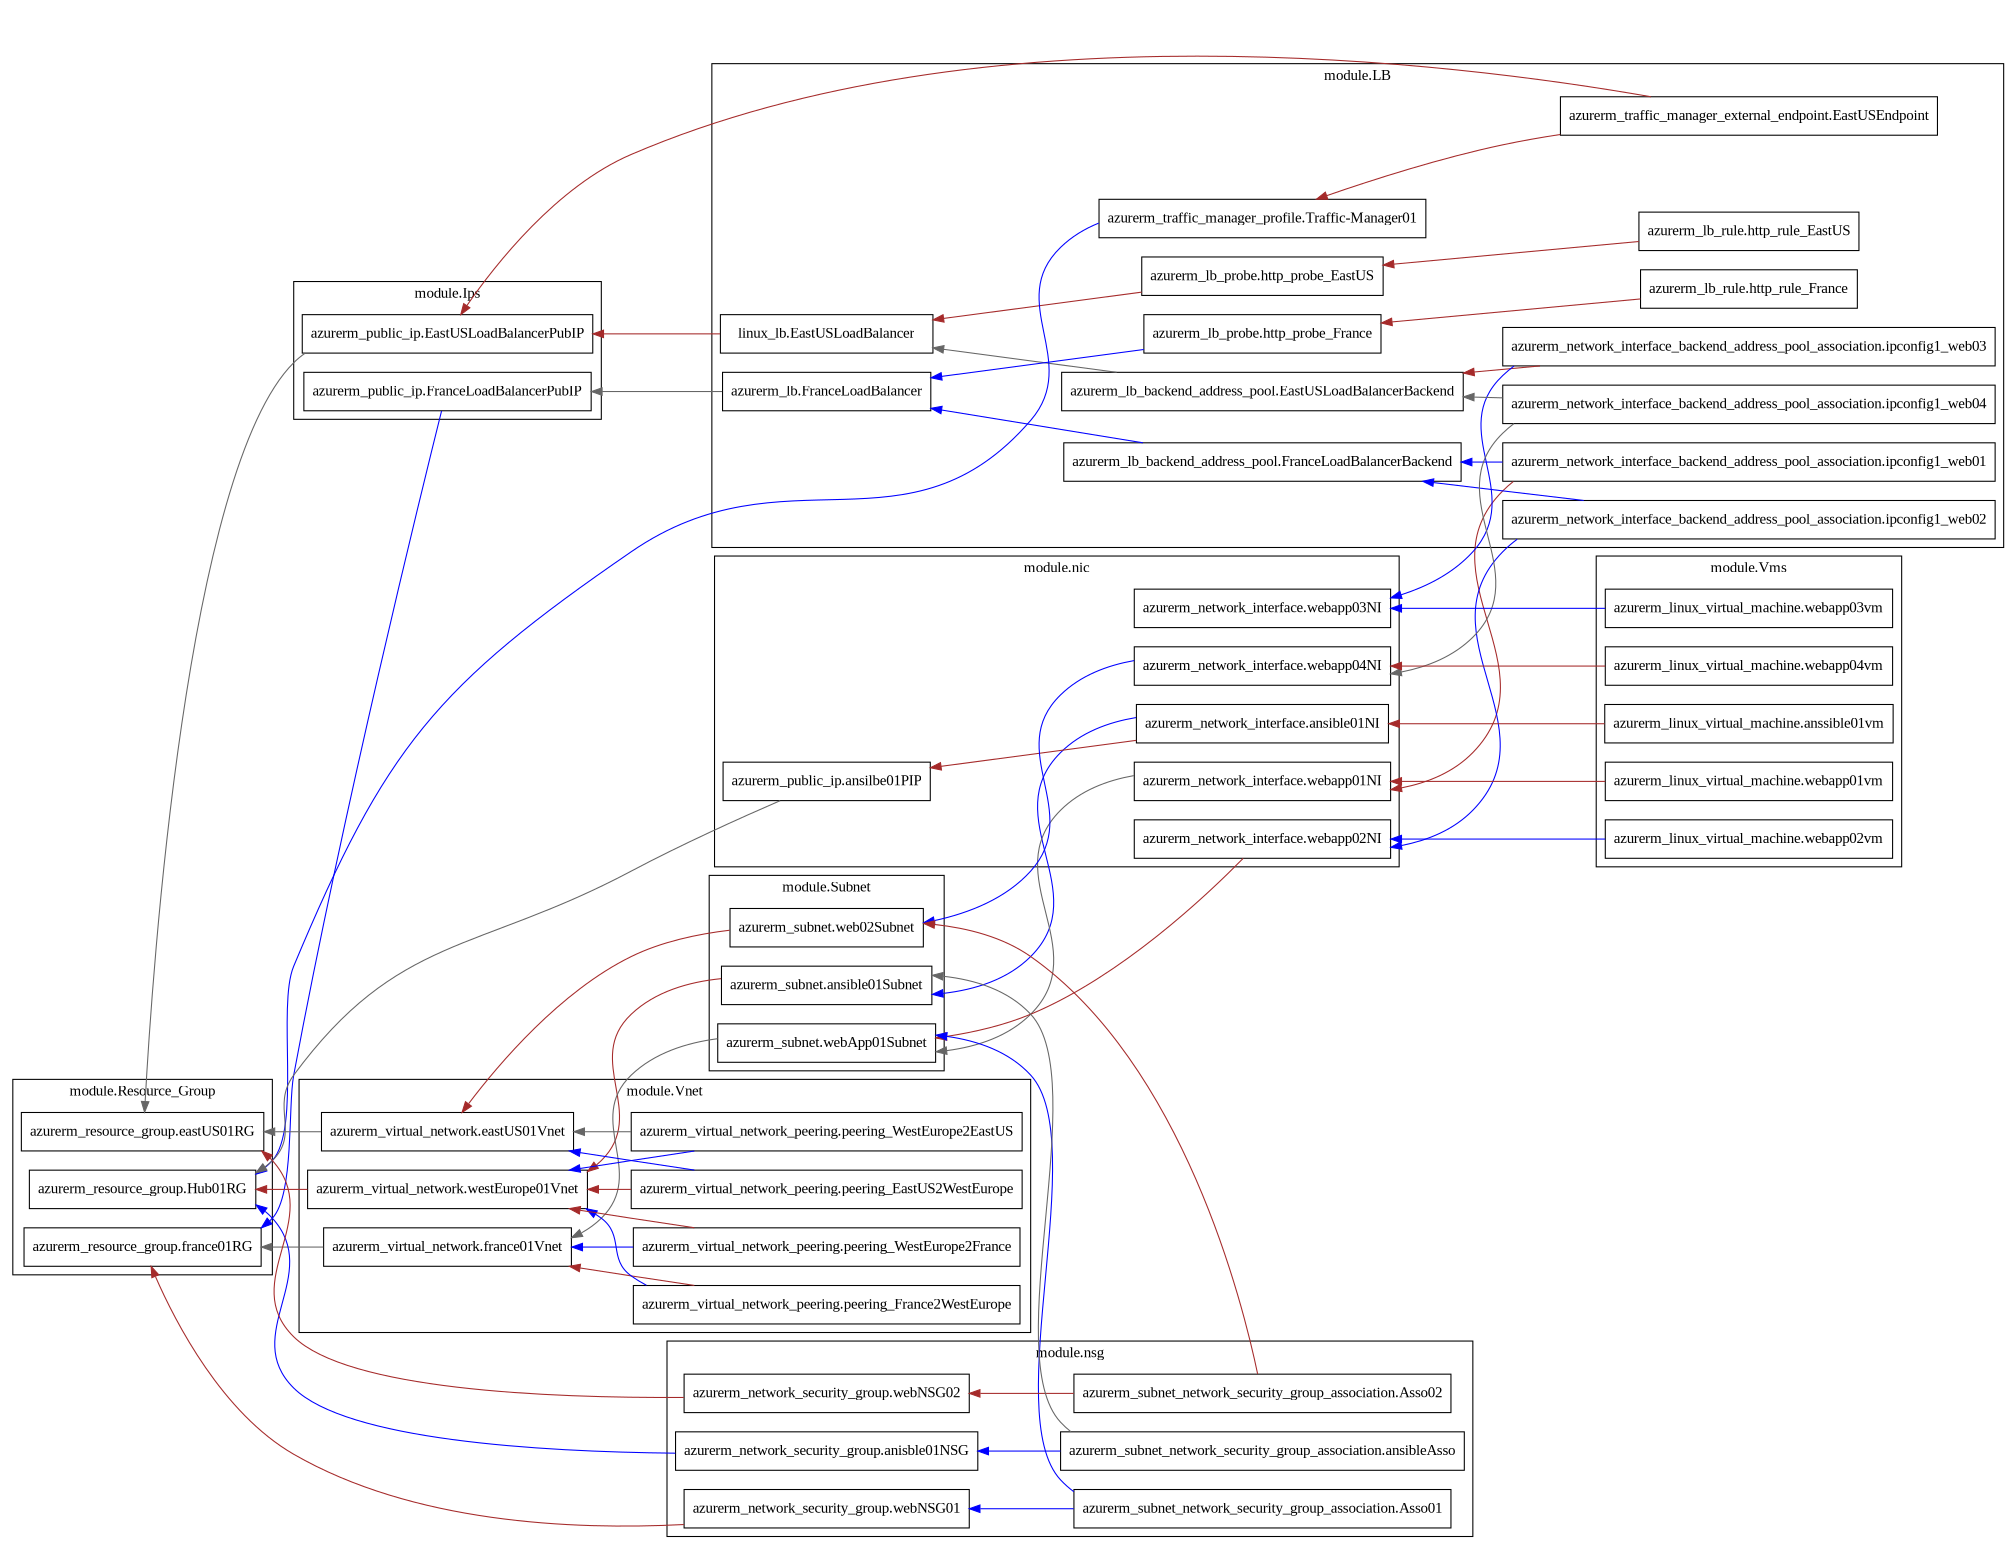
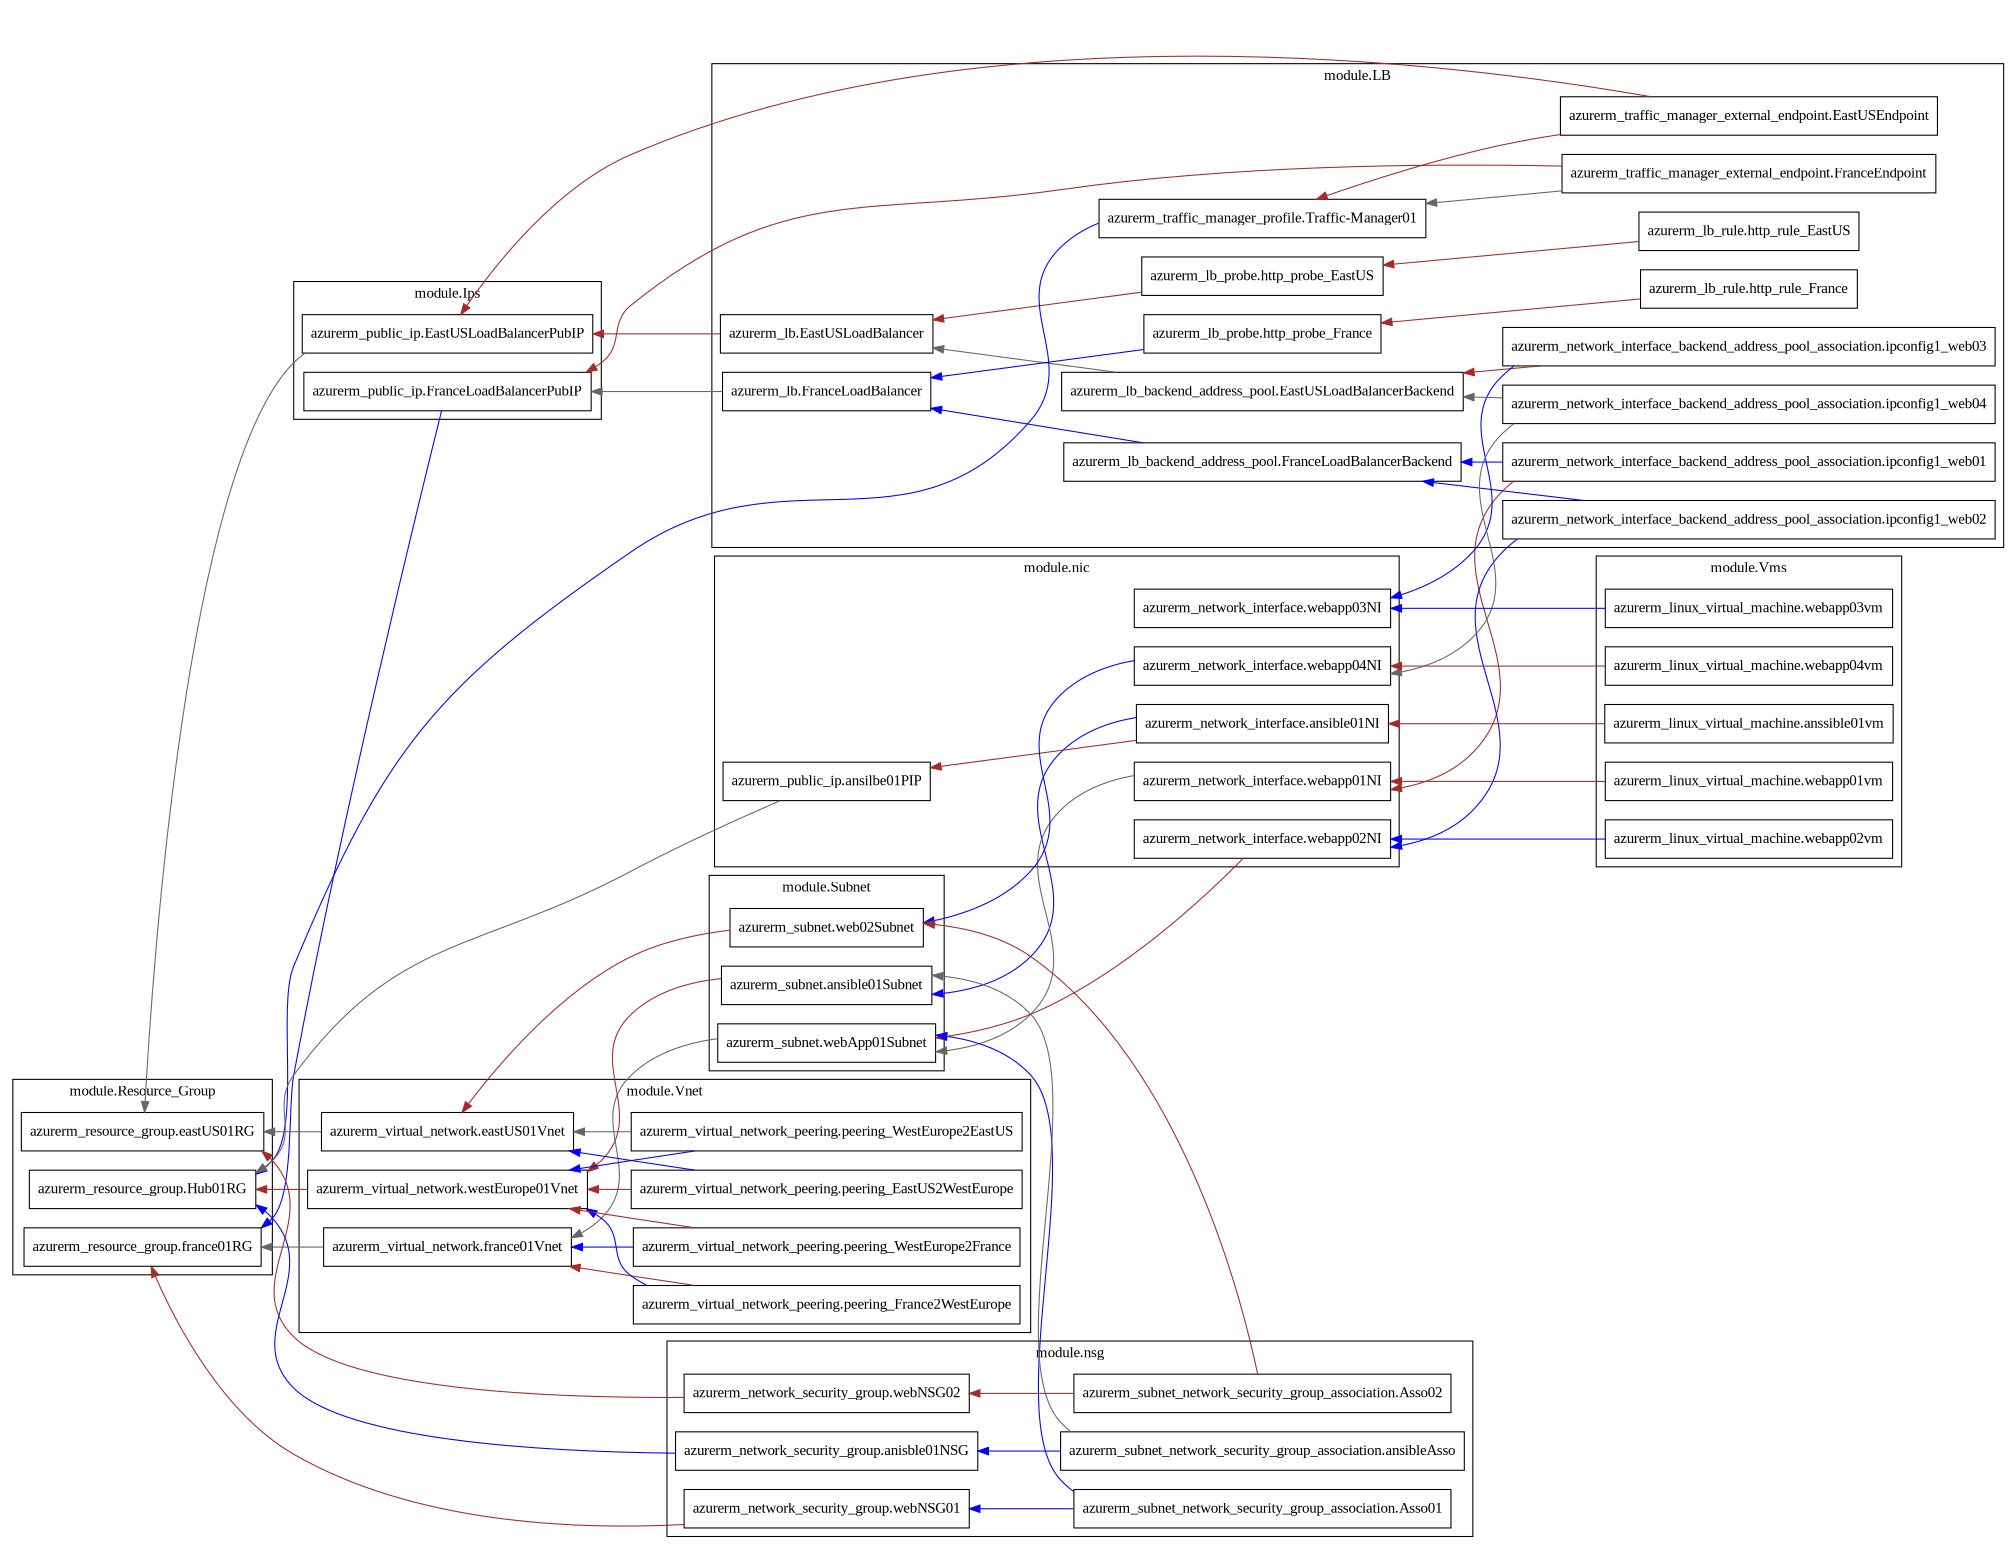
  digraph {
    fontname="Liberation Serif"
    rankdir=RL
    node [fontname="Liberation Serif" shape=rect]
    edge [color=brown fontname="Liberation Serif"]
    n1 [label="azurerm_public_ip.EastUSLoadBalancerPubIP"]
    n2 [label="azurerm_public_ip.FranceLoadBalancerPubIP"]
-   n3 [label="linux_lb.EastUSLoadBalancer"]
+   n3 [label="azurerm_lb.EastUSLoadBalancer"]
    n4 [label="azurerm_lb.FranceLoadBalancer"]
    n5 [label="azurerm_lb_backend_address_pool.EastUSLoadBalancerBackend"]
    n6 [label="azurerm_lb_backend_address_pool.FranceLoadBalancerBackend"]
    n7 [label="azurerm_lb_probe.http_probe_EastUS"]
    n8 [label="azurerm_lb_probe.http_probe_France"]
    n9 [label="azurerm_lb_rule.http_rule_EastUS"]
    n10 [label="azurerm_lb_rule.http_rule_France"]
    n11 [label="azurerm_network_interface_backend_address_pool_association.ipconfig1_web01"]
    n12 [label="azurerm_network_interface_backend_address_pool_association.ipconfig1_web02"]
    n13 [label="azurerm_network_interface_backend_address_pool_association.ipconfig1_web03"]
    n14 [label="azurerm_network_interface_backend_address_pool_association.ipconfig1_web04"]
    n15 [label="azurerm_traffic_manager_external_endpoint.EastUSEndpoint"]
+   n16 [label="azurerm_traffic_manager_external_endpoint.FranceEndpoint"]
    n17 [label="azurerm_traffic_manager_profile.Traffic-Manager01"]
    n18 [label="azurerm_resource_group.Hub01RG"]
    n19 [label="azurerm_resource_group.eastUS01RG"]
    n20 [label="azurerm_resource_group.france01RG"]
    n21 [label="azurerm_subnet.ansible01Subnet"]
    n22 [label="azurerm_subnet.web02Subnet"]
    n23 [label="azurerm_subnet.webApp01Subnet"]
    n24 [label="azurerm_linux_virtual_machine.anssible01vm"]
    n25 [label="azurerm_linux_virtual_machine.webapp01vm"]
    n26 [label="azurerm_linux_virtual_machine.webapp02vm"]
    n27 [label="azurerm_linux_virtual_machine.webapp03vm"]
    n28 [label="azurerm_linux_virtual_machine.webapp04vm"]
    n29 [label="azurerm_virtual_network.eastUS01Vnet"]
    n30 [label="azurerm_virtual_network.france01Vnet"]
    n31 [label="azurerm_virtual_network.westEurope01Vnet"]
    n32 [label="azurerm_virtual_network_peering.peering_EastUS2WestEurope"]
    n33 [label="azurerm_virtual_network_peering.peering_France2WestEurope"]
    n34 [label="azurerm_virtual_network_peering.peering_WestEurope2EastUS"]
    n35 [label="azurerm_virtual_network_peering.peering_WestEurope2France"]
    n36 [label="azurerm_network_interface.ansible01NI"]
    n37 [label="azurerm_network_interface.webapp01NI"]
    n38 [label="azurerm_network_interface.webapp02NI"]
    n39 [label="azurerm_network_interface.webapp03NI"]
    n40 [label="azurerm_network_interface.webapp04NI"]
    n41 [label="azurerm_public_ip.ansilbe01PIP"]
    n42 [label="azurerm_network_security_group.anisble01NSG"]
    n43 [label="azurerm_network_security_group.webNSG01"]
    n44 [label="azurerm_network_security_group.webNSG02"]
    n45 [label="azurerm_subnet_network_security_group_association.Asso01"]
    n46 [label="azurerm_subnet_network_security_group_association.Asso02"]
    n47 [label="azurerm_subnet_network_security_group_association.ansibleAsso"]
    subgraph cluster_1 {
      label="module.Ips"
      n1
      n2
    }
    subgraph cluster_2 {
      label="module.LB"
      n3
      n4
      n5
      n6
      n7
      n8
      n9
      n10
      n11
      n12
      n13
      n14
      n15
+     n16
      n17
    }
    subgraph cluster_3 {
      label="module.Resource_Group"
      n18
      n19
      n20
    }
    subgraph cluster_4 {
      label="module.Subnet"
      n21
      n22
      n23
    }
    subgraph cluster_5 {
      label="module.Vms"
      n24
      n25
      n26
      n27
      n28
    }
    subgraph cluster_6 {
      label="module.Vnet"
      n29
      n30
      n31
      n32
      n33
      n34
      n35
    }
    subgraph cluster_7 {
      label="module.nic"
      n36
      n37
      n38
      n39
      n40
      n41
    }
    subgraph cluster_8 {
      label="module.nsg"
      n42
      n43
      n44
      n45
      n46
      n47
    }
    n1 -> n19 [color=gray40]
    n2 -> n20 [color=blue]
    n3 -> n1
    n4 -> n2 [color=gray40]
    n5 -> n3 [color=gray40]
    n6 -> n4 [color=blue]
    n7 -> n3
    n8 -> n4 [color=blue]
    n9 -> n7
    n10 -> n8
    n11 -> n6 [color=blue]
    n11 -> n37
    n12 -> n6 [color=blue]
    n12 -> n38 [color=blue]
    n13 -> n5
    n13 -> n39 [color=blue]
    n14 -> n5 [color=gray40]
    n14 -> n40 [color=gray40]
    n15 -> n1
    n15 -> n17
+   n16 -> n2
+   n16 -> n17 [color=gray40]
    n17 -> n18 [color=blue]
    n21 -> n31
    n22 -> n29
    n23 -> n30 [color=gray40]
    n24 -> n36
    n25 -> n37
    n26 -> n38 [color=blue]
    n27 -> n39 [color=blue]
    n28 -> n40
    n29 -> n19 [color=gray40]
    n30 -> n20 [color=gray40]
    n31 -> n18
    n32 -> n29 [color=blue]
    n32 -> n31
    n33 -> n30
    n33 -> n31 [color=blue]
    n34 -> n29 [color=gray40]
    n34 -> n31 [color=blue]
    n35 -> n30 [color=blue]
    n35 -> n31
    n36 -> n21 [color=blue]
    n36 -> n41
    n37 -> n23 [color=gray40]
    n38 -> n23
    n40 -> n22 [color=blue]
    n41 -> n18 [color=gray40]
    n42 -> n18 [color=blue]
    n43 -> n20
    n44 -> n19
    n45 -> n23 [color=blue]
    n45 -> n43 [color=blue]
    n46 -> n22
    n46 -> n44
    n47 -> n21 [color=gray40]
    n47 -> n42 [color=blue]
  }
